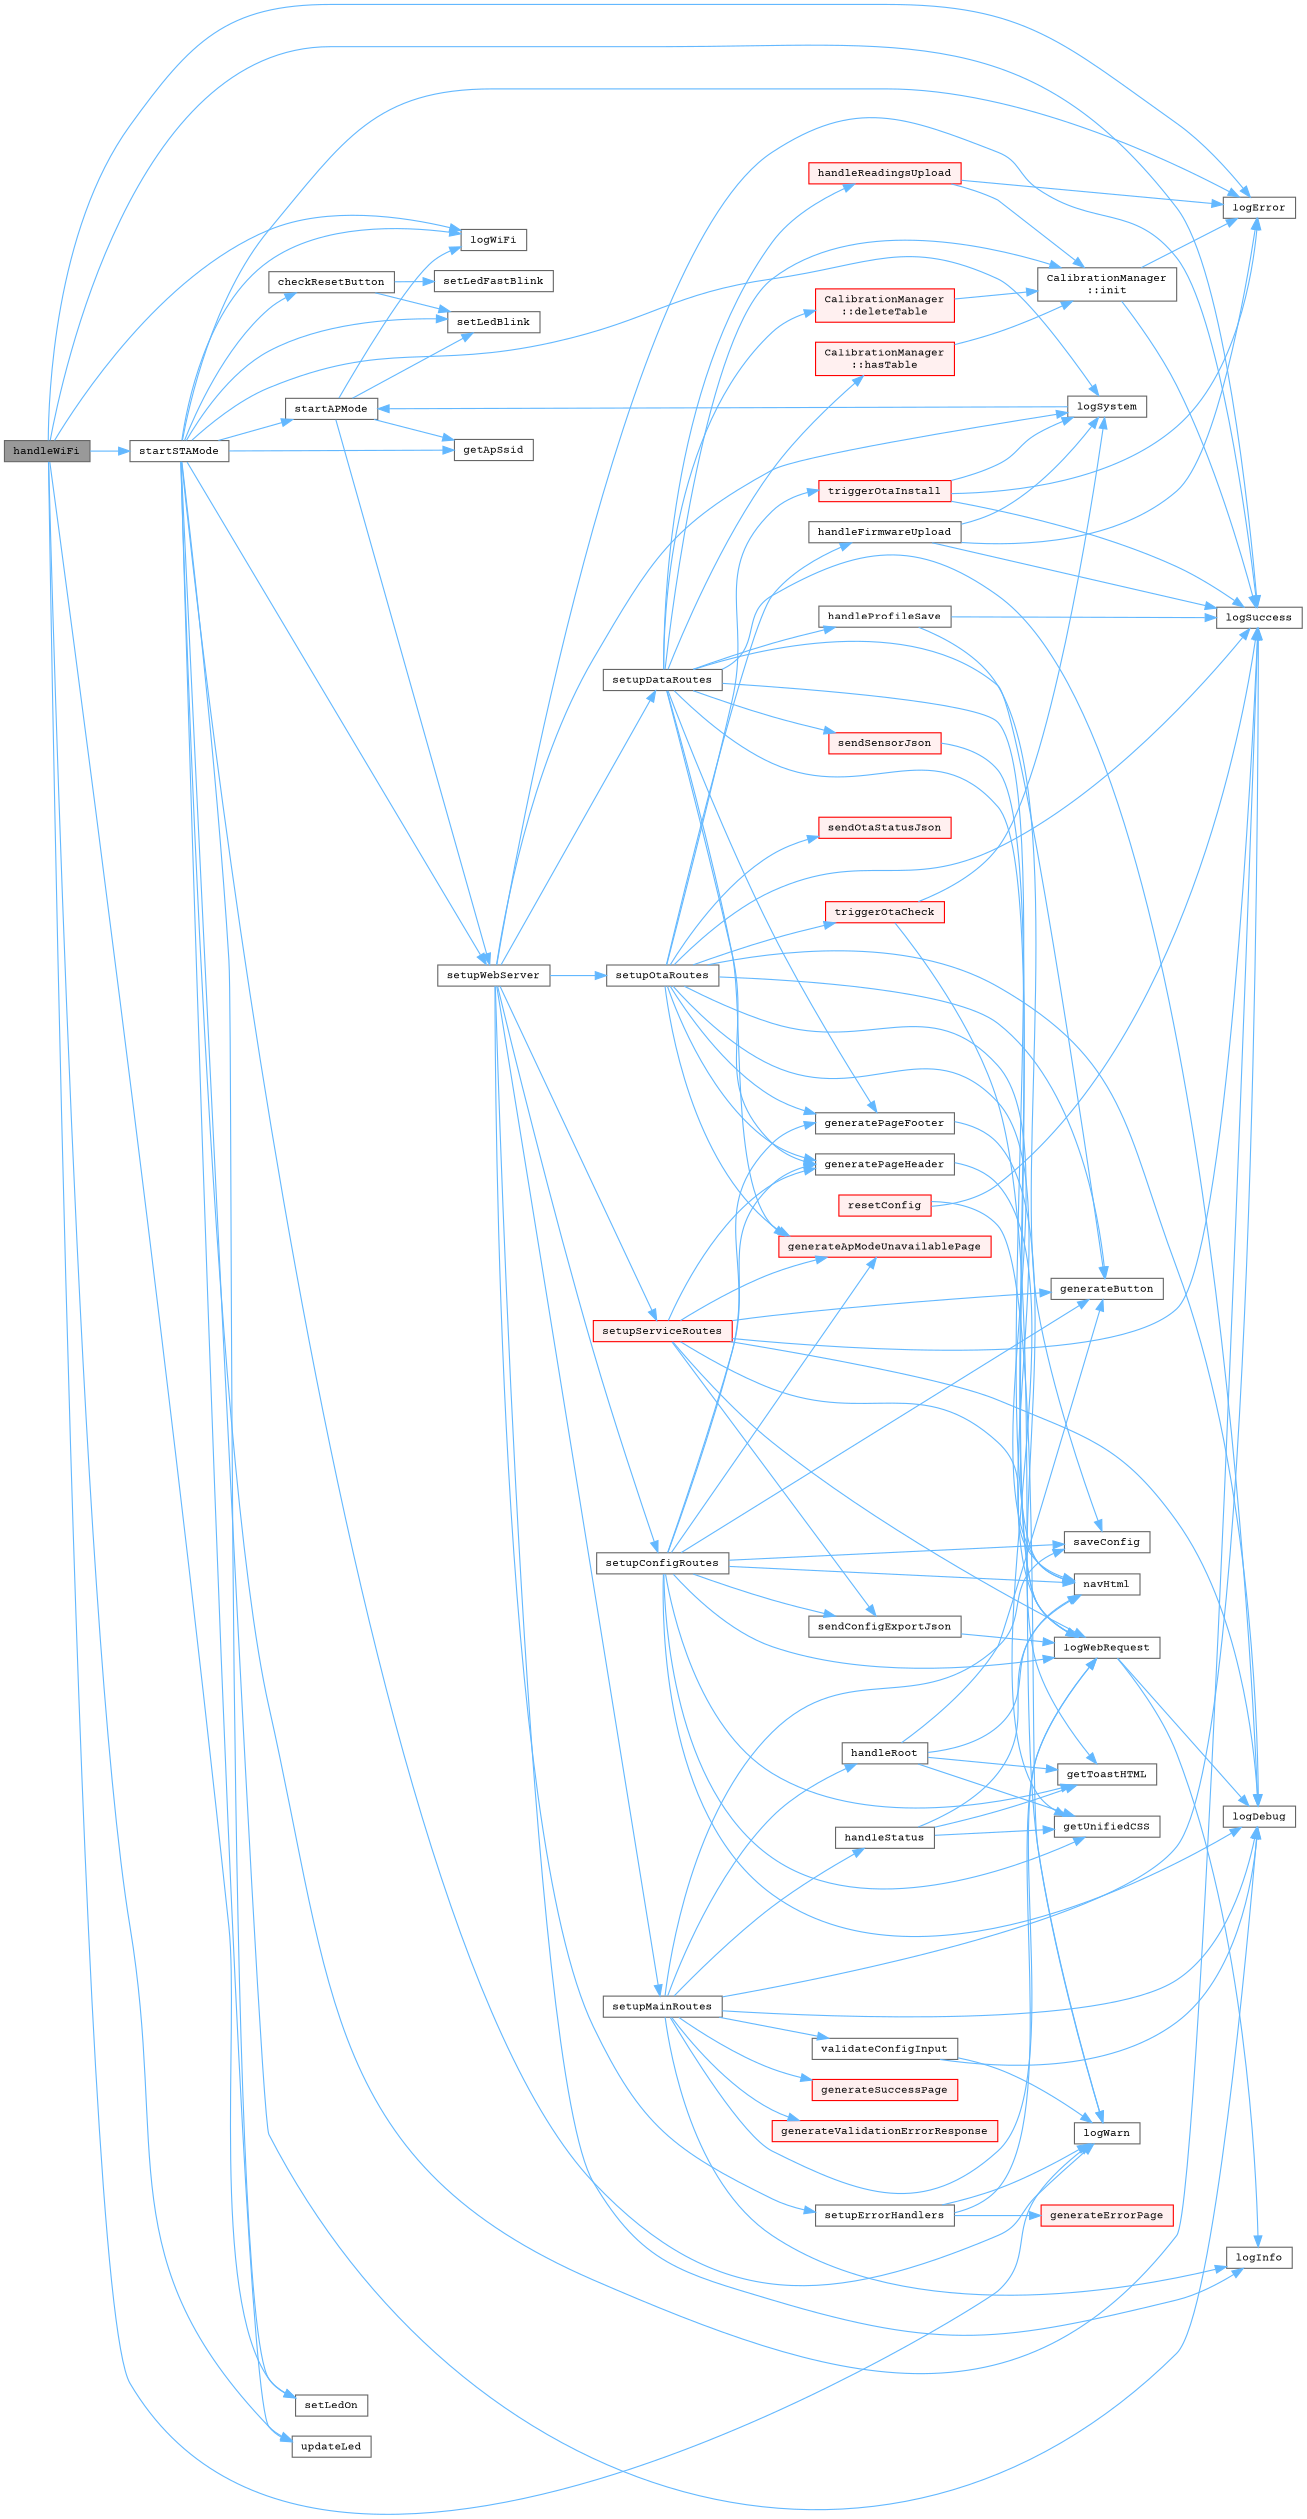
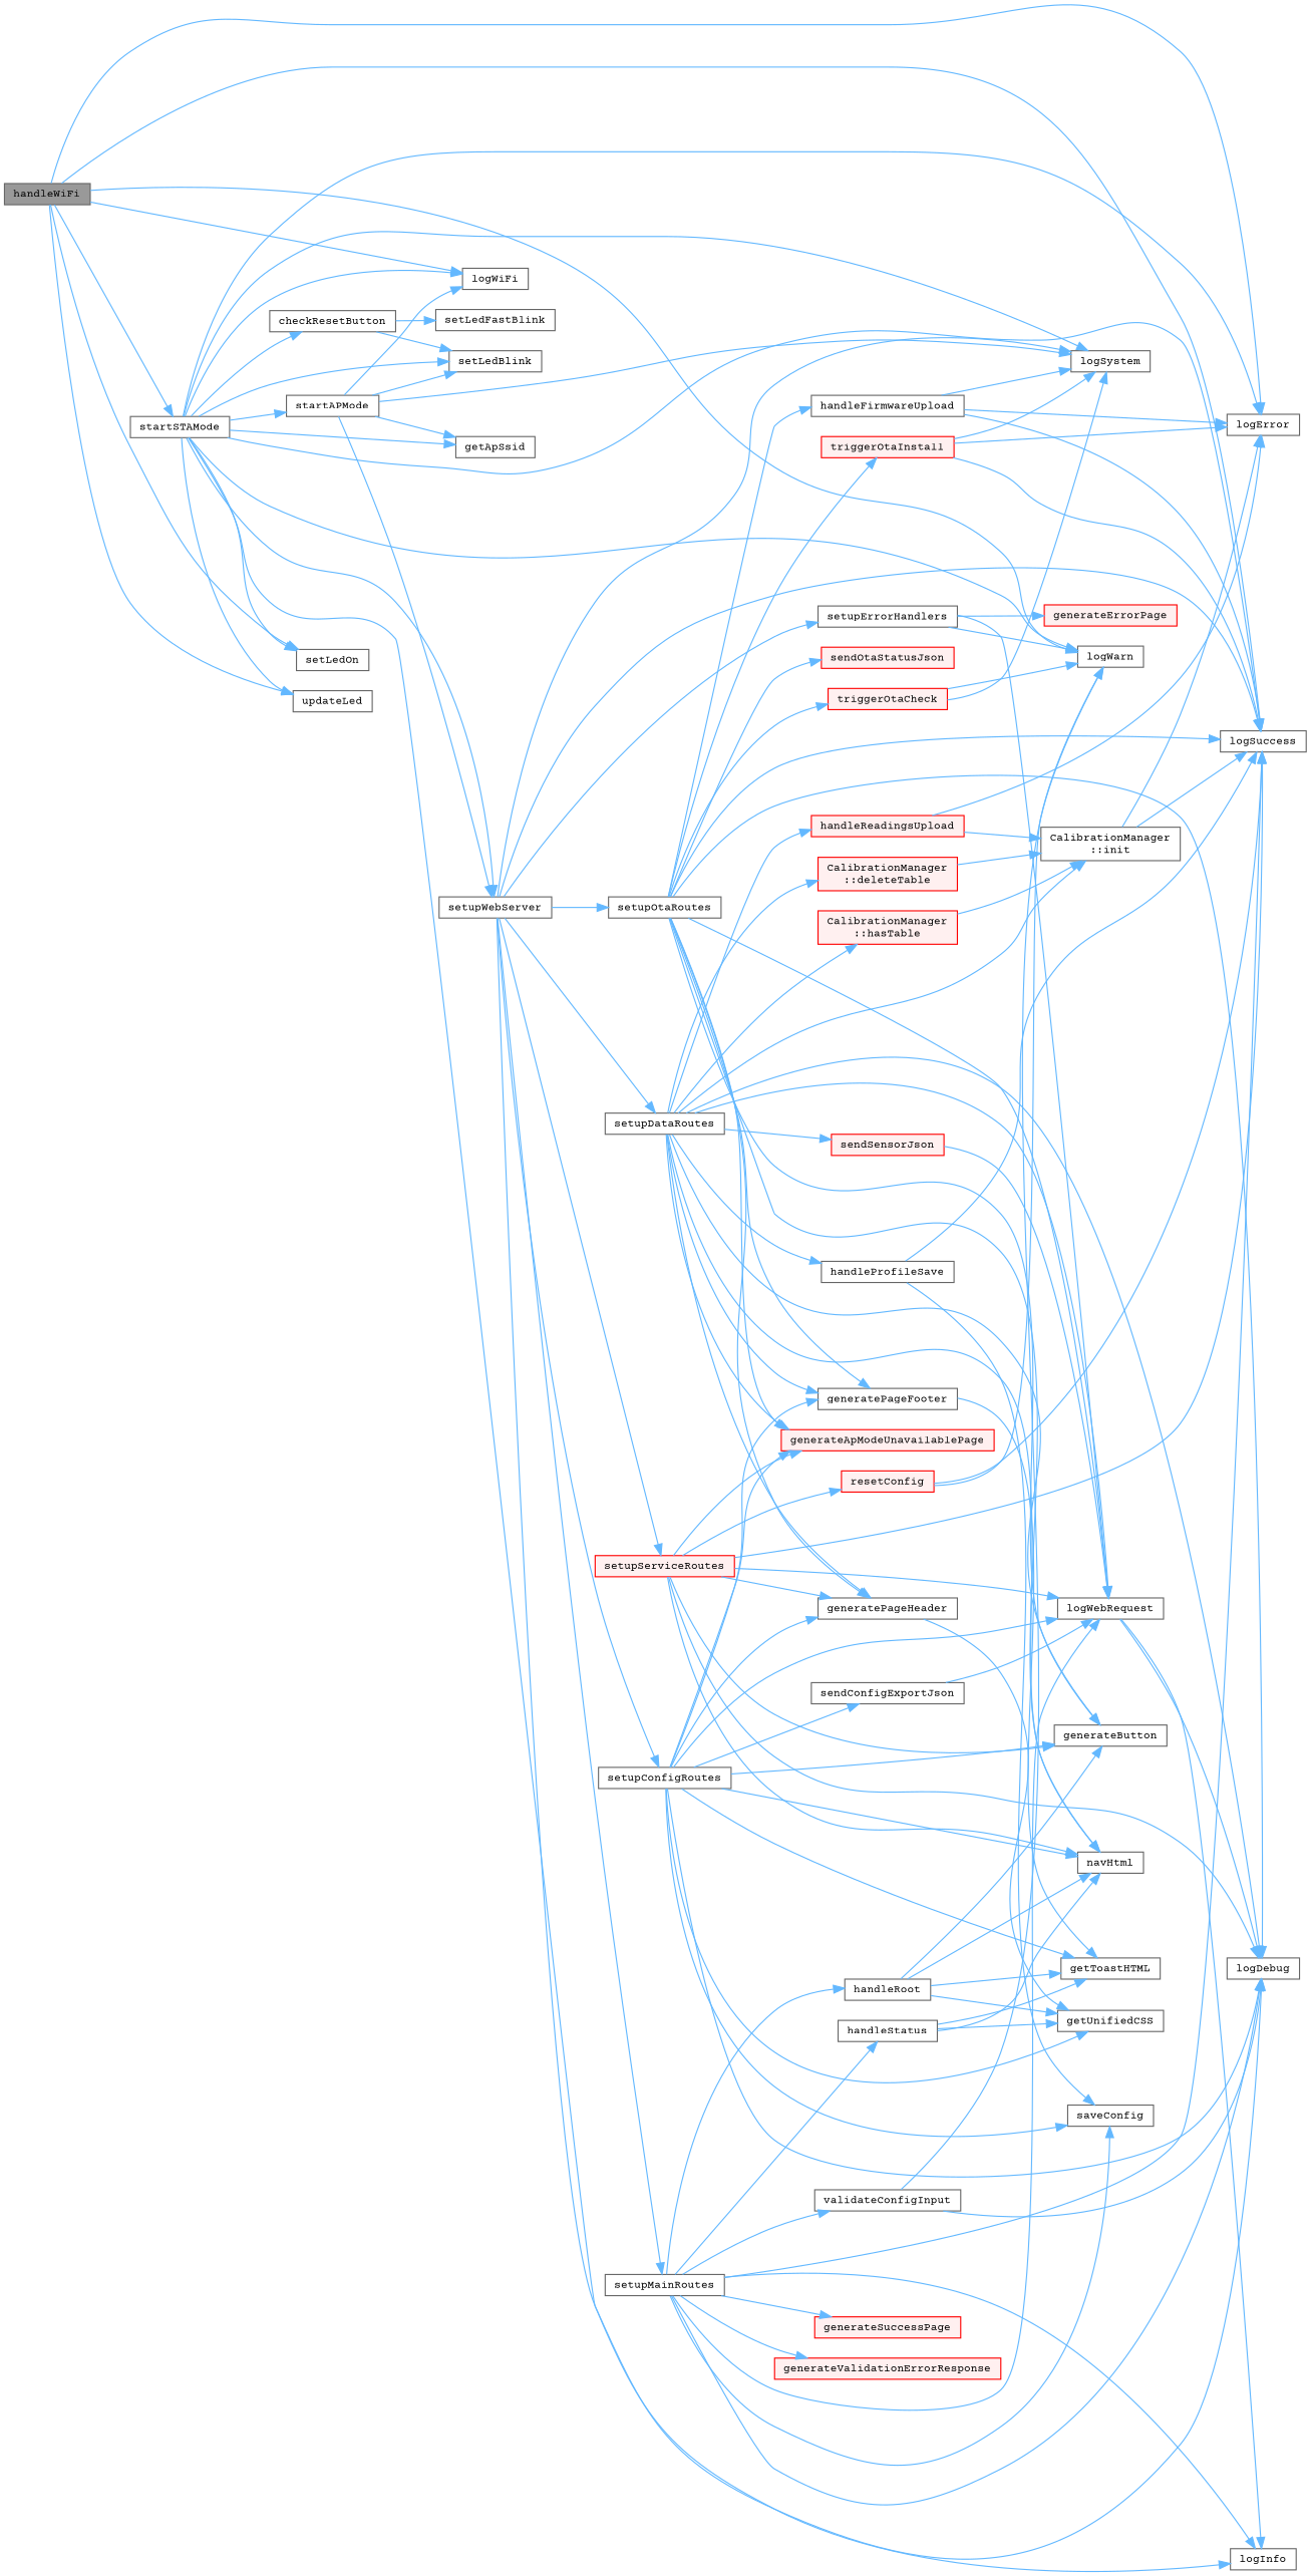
  digraph {
    fontname="Courier Prime"
    rankdir=LR
    node [color=grey40 fillcolor=white fontname="Courier Prime" fontsize=10 shape=box style=filled]
    edge [color=steelblue1 fontname="Courier Prime" fontsize=10 labelfontname=Helvetica labelfontsize=10 style=solid]
    n1 [color=gray40 fillcolor=grey60 fontcolor=black height=0.2 label=handleWiFi width=0.4]
    n2 [height=0.2 label=logError width=0.4]
    n3 [height=0.2 label=logSuccess width=0.4]
    n4 [height=0.2 label=logWarn width=0.4]
    n5 [height=0.2 label=logWiFi width=0.4]
    n6 [height=0.2 label=setLedOn width=0.4]
    n7 [height=0.2 label=startSTAMode width=0.4]
    n8 [height=0.2 label=updateLed width=0.4]
    n9 [height=0.2 label=setLedBlink width=0.4]
    n10 [height=0.2 label=startAPMode width=0.4]
    n11 [height=0.2 label=getApSsid width=0.4]
    n12 [height=0.2 label=logSystem width=0.4]
    n13 [height=0.2 label=setupWebServer width=0.4]
    n14 [height=0.2 label=logDebug width=0.4]
    n15 [height=0.2 label=checkResetButton width=0.4]
    n16 [height=0.2 label=logInfo width=0.4]
    n17 [height=0.2 label=setupConfigRoutes width=0.4]
    n18 [height=0.2 label=setupDataRoutes width=0.4]
    n19 [height=0.2 label=setupErrorHandlers width=0.4]
    n20 [height=0.2 label=setupMainRoutes width=0.4]
    n21 [height=0.2 label=setupOtaRoutes width=0.4]
    n22 [color=red fillcolor="#FFF0F0" height=0.2 label=setupServiceRoutes width=0.4]
    n23 [color=red fillcolor="#FFF0F0" height=0.2 label=generateApModeUnavailablePage width=0.4]
    n24 [height=0.2 label=generateButton width=0.4]
    n25 [height=0.2 label=generatePageFooter width=0.4]
    n26 [height=0.2 label=getToastHTML width=0.4]
    n27 [height=0.2 label=generatePageHeader width=0.4]
    n28 [height=0.2 label=getUnifiedCSS width=0.4]
    n29 [height=0.2 label=logWebRequest width=0.4]
    n30 [height=0.2 label=navHtml width=0.4]
    n31 [height=0.2 label=saveConfig width=0.4]
    n32 [height=0.2 label=sendConfigExportJson width=0.4]
    n33 [color=red fillcolor="#FFF0F0" height=0.2 label="CalibrationManager\l::deleteTable" width=0.4]
    n34 [height=0.2 label="CalibrationManager\l::init" width=0.4]
    n35 [height=0.2 label=handleProfileSave width=0.4]
    n36 [color=red fillcolor="#FFF0F0" height=0.2 label=handleReadingsUpload width=0.4]
    n37 [color=red fillcolor="#FFF0F0" height=0.2 label="CalibrationManager\l::hasTable" width=0.4]
    n38 [color=red fillcolor="#FFF0F0" height=0.2 label=sendSensorJson width=0.4]
    n39 [color=red fillcolor="#FFF0F0" height=0.2 label=generateErrorPage width=0.4]
    n40 [color=red fillcolor="#FFF0F0" height=0.2 label=generateSuccessPage width=0.4]
    n41 [color=red fillcolor="#FFF0F0" height=0.2 label=generateValidationErrorResponse width=0.4]
    n42 [height=0.2 label=handleRoot width=0.4]
    n43 [height=0.2 label=handleStatus width=0.4]
    n44 [height=0.2 label=validateConfigInput width=0.4]
    n45 [height=0.2 label=handleFirmwareUpload width=0.4]
    n46 [color=red fillcolor="#FFF0F0" height=0.2 label=sendOtaStatusJson width=0.4]
    n47 [color=red fillcolor="#FFF0F0" height=0.2 label=triggerOtaCheck width=0.4]
    n48 [color=red fillcolor="#FFF0F0" height=0.2 label=triggerOtaInstall width=0.4]
    n49 [color=red fillcolor="#FFF0F0" height=0.2 label=resetConfig width=0.4]
    n50 [height=0.2 label=setLedFastBlink width=0.4]
    n1 -> n2
    n1 -> n3
    n1 -> n4
    n1 -> n5
    n1 -> n6
    n1 -> n7
    n1 -> n8
    n7 -> n2
    n7 -> n3
    n7 -> n4
    n7 -> n5
    n7 -> n6
    n7 -> n8
    n7 -> n9
    n7 -> n10
    n7 -> n11
    n7 -> n12
    n7 -> n13
    n7 -> n14
    n7 -> n15
    n10 -> n5
    n10 -> n9
    n10 -> n11
-   n12 -> n10
+   n10 -> n12
    n10 -> n13
    n13 -> n3
    n13 -> n12
    n13 -> n16
    n13 -> n17
    n13 -> n18
    n13 -> n19
    n13 -> n20
    n13 -> n21
    n13 -> n22
    n15 -> n9
    n15 -> n50
    n17 -> n14
    n17 -> n23
    n17 -> n24
    n17 -> n25
    n17 -> n26
    n17 -> n27
    n17 -> n28
    n17 -> n29
    n17 -> n30
    n17 -> n31
    n17 -> n32
    n18 -> n14
    n18 -> n23
    n18 -> n24
    n18 -> n25
    n18 -> n27
    n18 -> n29
    n18 -> n30
    n18 -> n33
    n18 -> n34
    n18 -> n35
    n18 -> n36
    n18 -> n37
    n18 -> n38
    n19 -> n4
    n19 -> n29
    n19 -> n39
    n20 -> n3
    n20 -> n14
    n20 -> n16
    n20 -> n29
    n20 -> n31
    n20 -> n40
    n20 -> n41
    n20 -> n42
    n20 -> n43
    n20 -> n44
    n21 -> n3
    n21 -> n14
    n21 -> n23
    n21 -> n24
    n21 -> n25
    n21 -> n27
    n21 -> n29
    n21 -> n30
    n21 -> n45
    n21 -> n46
    n21 -> n47
    n21 -> n48
    n22 -> n3
    n22 -> n14
    n22 -> n23
    n22 -> n24
    n22 -> n27
    n22 -> n29
    n22 -> n30
-   n22 -> n32
+   n22 -> n49
    n25 -> n26
    n27 -> n28
    n29 -> n14
    n29 -> n16
    n32 -> n29
    n33 -> n34
    n34 -> n2
    n34 -> n3
    n35 -> n3
    n35 -> n31
    n36 -> n2
    n36 -> n34
    n37 -> n34
    n38 -> n29
    n42 -> n24
    n42 -> n26
    n42 -> n28
    n42 -> n30
    n43 -> n26
    n43 -> n28
    n43 -> n30
    n44 -> n4
    n44 -> n14
    n45 -> n2
    n45 -> n3
    n45 -> n12
    n47 -> n4
    n47 -> n12
    n48 -> n2
    n48 -> n3
    n48 -> n12
    n49 -> n3
    n49 -> n4
  }
